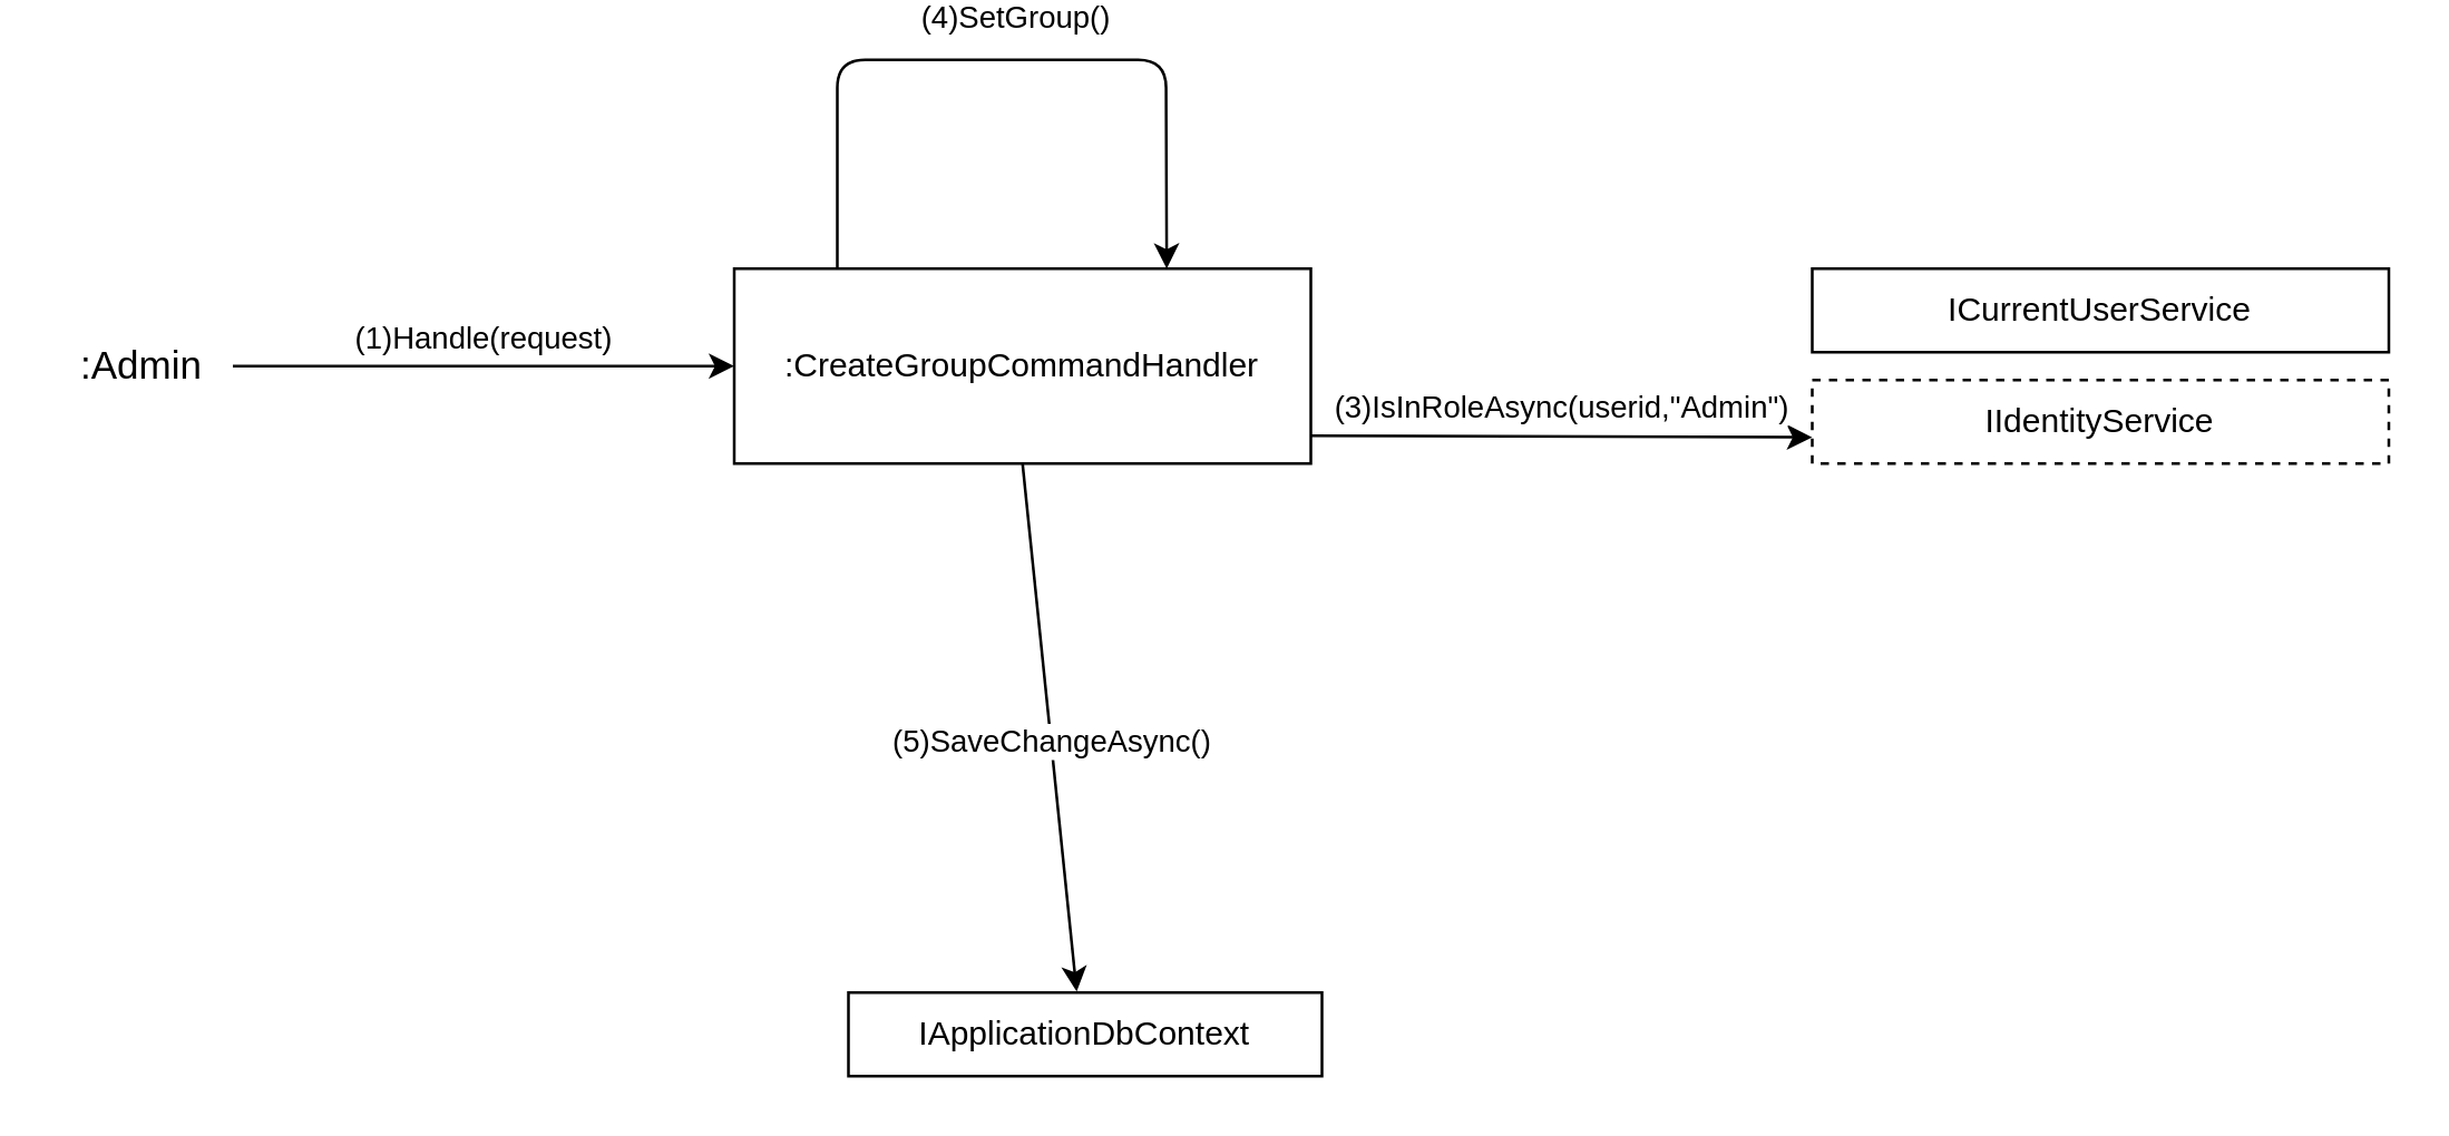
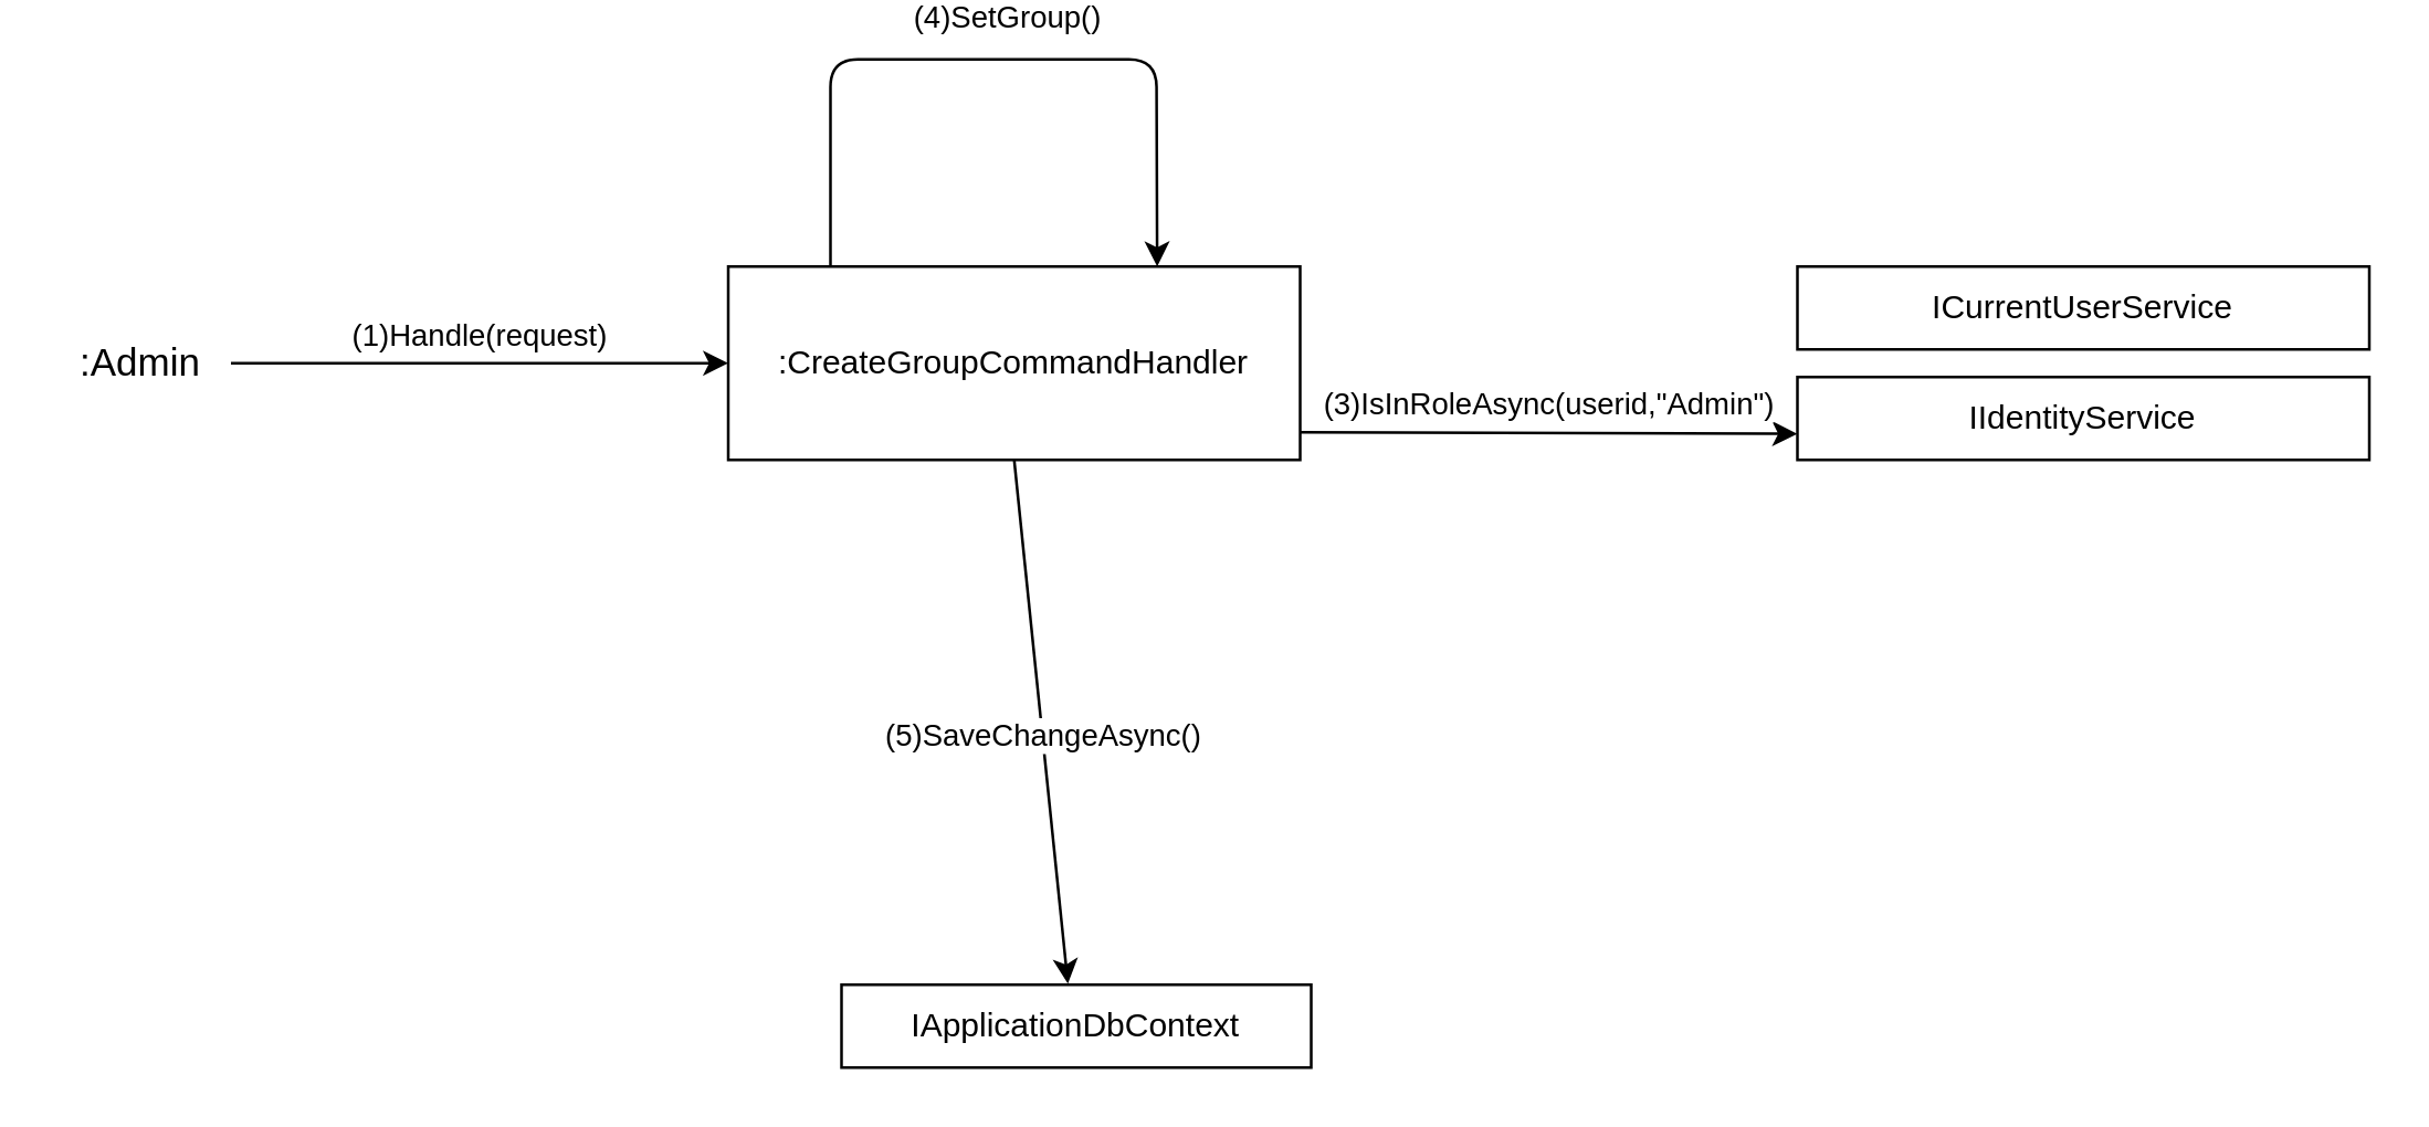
  <mxCell id="0" />
  <mxCell id="1" parent="0" />
  <mxCell id="2" value=":&lt;span&gt;CreateGroupCommandHandler&lt;/span&gt;" style="rounded=0;whiteSpace=wrap;html=1;" parent="1" vertex="1"><mxGeometry x="263" y="95" width="207" height="70" as="geometry" /></mxCell>
  <mxCell id="3" value="(1)Handle(request)" style="endArrow=classic;html=1;entryX=0;entryY=0.5;entryDx=0;entryDy=0;" parent="1" target="2" edge="1"><mxGeometry y="10" width="50" height="50" relative="1" as="geometry"><mxPoint x="83" y="130" as="sourcePoint" /><mxPoint x="262" y="107.08" as="targetPoint" /><mxPoint as="offset" /></mxGeometry></mxCell>
  <mxCell id="4" value=":Admin" style="text;html=1;align=center;verticalAlign=middle;resizable=0;points=[];autosize=1;fontSize=14;" parent="1" vertex="1"><mxGeometry x="20" y="120" width="60" height="20" as="geometry" /></mxCell>
  <mxCell id="5" value="IApplicationDbContext" style="rounded=0;whiteSpace=wrap;html=1;" parent="1" vertex="1"><mxGeometry x="304" y="355" width="170" height="30" as="geometry" /></mxCell>
  <mxCell id="6" value="&lt;span&gt;ICurrentUserService&lt;/span&gt;" style="rounded=0;whiteSpace=wrap;html=1;" parent="1" vertex="1"><mxGeometry x="650" y="95" width="207" height="30" as="geometry" /></mxCell>
  <mxCell id="7" value="&lt;span style=&quot;color: rgb(0 , 0 , 0) ; font-family: &amp;#34;helvetica&amp;#34; ; font-size: 11px ; font-style: normal ; font-weight: 400 ; letter-spacing: normal ; text-align: center ; text-indent: 0px ; text-transform: none ; word-spacing: 0px ; background-color: rgb(255 , 255 , 255) ; display: inline ; float: none&quot;&gt;(4)SetGroup()&lt;/span&gt;" style="endArrow=classic;html=1;exitX=1;exitY=0;exitDx=0;exitDy=0;entryX=0.75;entryY=0;entryDx=0;entryDy=0;" parent="1" target="2" edge="1"><mxGeometry x="0.041" y="15" width="50" height="50" relative="1" as="geometry"><mxPoint x="300" y="95" as="sourcePoint" /><mxPoint x="503.532" y="20.3" as="targetPoint" /><Array as="points"><mxPoint x="300" y="20" /><mxPoint x="418" y="20" /></Array><mxPoint as="offset" /></mxGeometry></mxCell>
  <mxCell id="8" value="(5)SaveChangeAsync()" style="endArrow=classic;html=1;exitX=0.5;exitY=1;exitDx=0;exitDy=0;entryX=0.482;entryY=-0.012;entryDx=0;entryDy=0;entryPerimeter=0;" parent="1" source="2" edge="1" target="5"><mxGeometry x="0.055" width="50" height="50" relative="1" as="geometry"><mxPoint x="370" y="185" as="sourcePoint" /><mxPoint x="151" y="365" as="targetPoint" /><Array as="points" /><mxPoint as="offset" /></mxGeometry></mxCell>
- <mxCell id="9" value="&lt;span&gt;IIdentityService&lt;/span&gt;" style="rounded=0;whiteSpace=wrap;html=1;dashed=1;" vertex="1" parent="1"><mxGeometry x="650" y="135" width="207" height="30" as="geometry" /></mxCell>
+ <mxCell id="9" value="&lt;span&gt;IIdentityService&lt;/span&gt;" style="rounded=0;whiteSpace=wrap;html=1;" vertex="1" parent="1"><mxGeometry x="650" y="135" width="207" height="30" as="geometry" /></mxCell>
  <mxCell id="10" value="&lt;span style=&quot;color: rgb(0 , 0 , 0) ; font-family: &amp;#34;helvetica&amp;#34; ; font-size: 11px ; font-style: normal ; font-weight: 400 ; letter-spacing: normal ; text-align: center ; text-indent: 0px ; text-transform: none ; word-spacing: 0px ; background-color: rgb(255 , 255 , 255) ; display: inline ; float: none&quot;&gt;(3)IsInRoleAsync(userid,&quot;Admin&quot;)&lt;/span&gt;" style="endArrow=classic;html=1;exitX=1;exitY=0.14;exitDx=0;exitDy=0;entryX=0;entryY=0.685;entryDx=0;entryDy=0;exitPerimeter=0;entryPerimeter=0;" edge="1" parent="1" target="9"><mxGeometry x="-0.0" y="10" width="50" height="50" relative="1" as="geometry"><mxPoint x="470" y="155" as="sourcePoint" /><mxPoint x="590" y="155.55" as="targetPoint" /><Array as="points" /><mxPoint as="offset" /></mxGeometry></mxCell>
